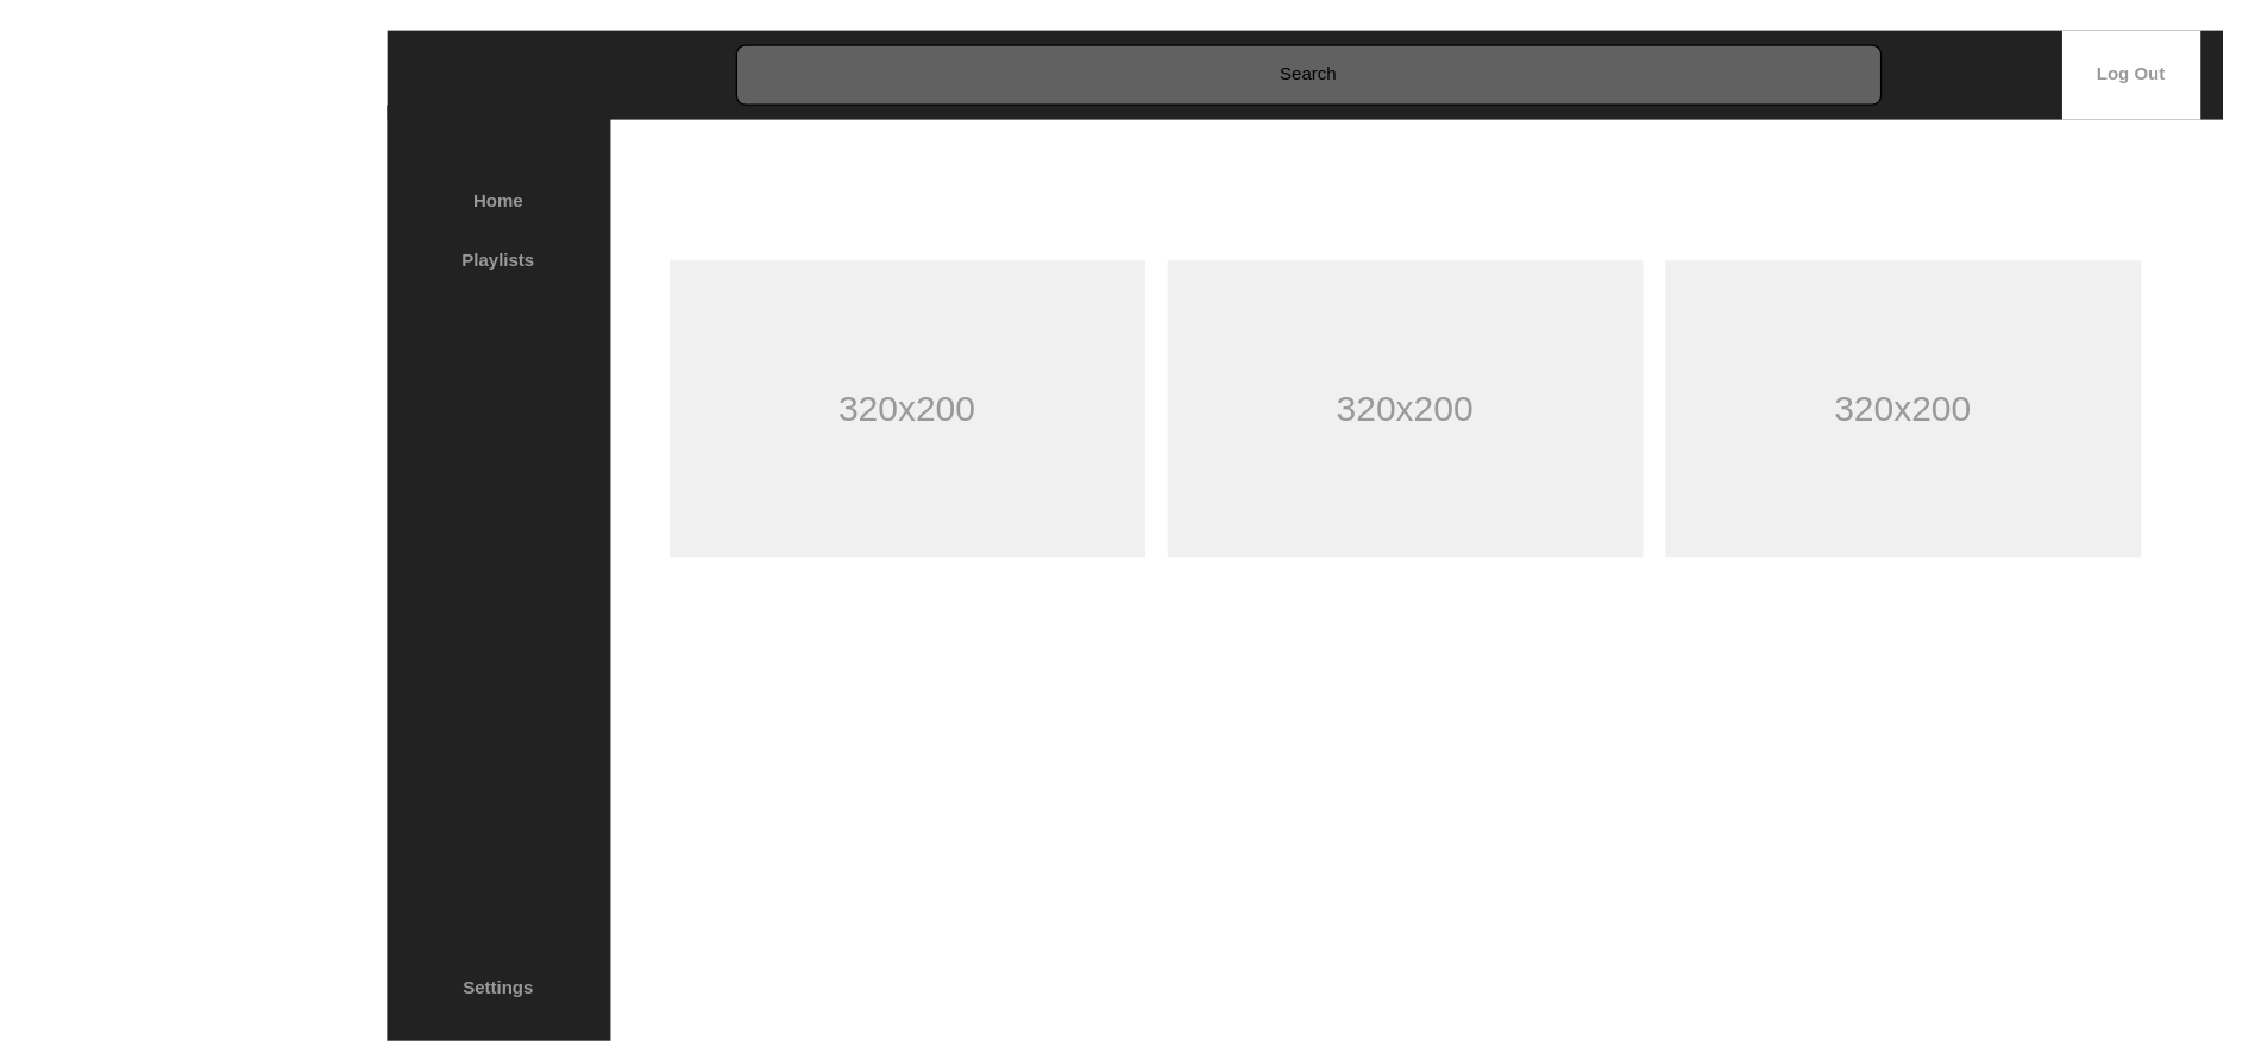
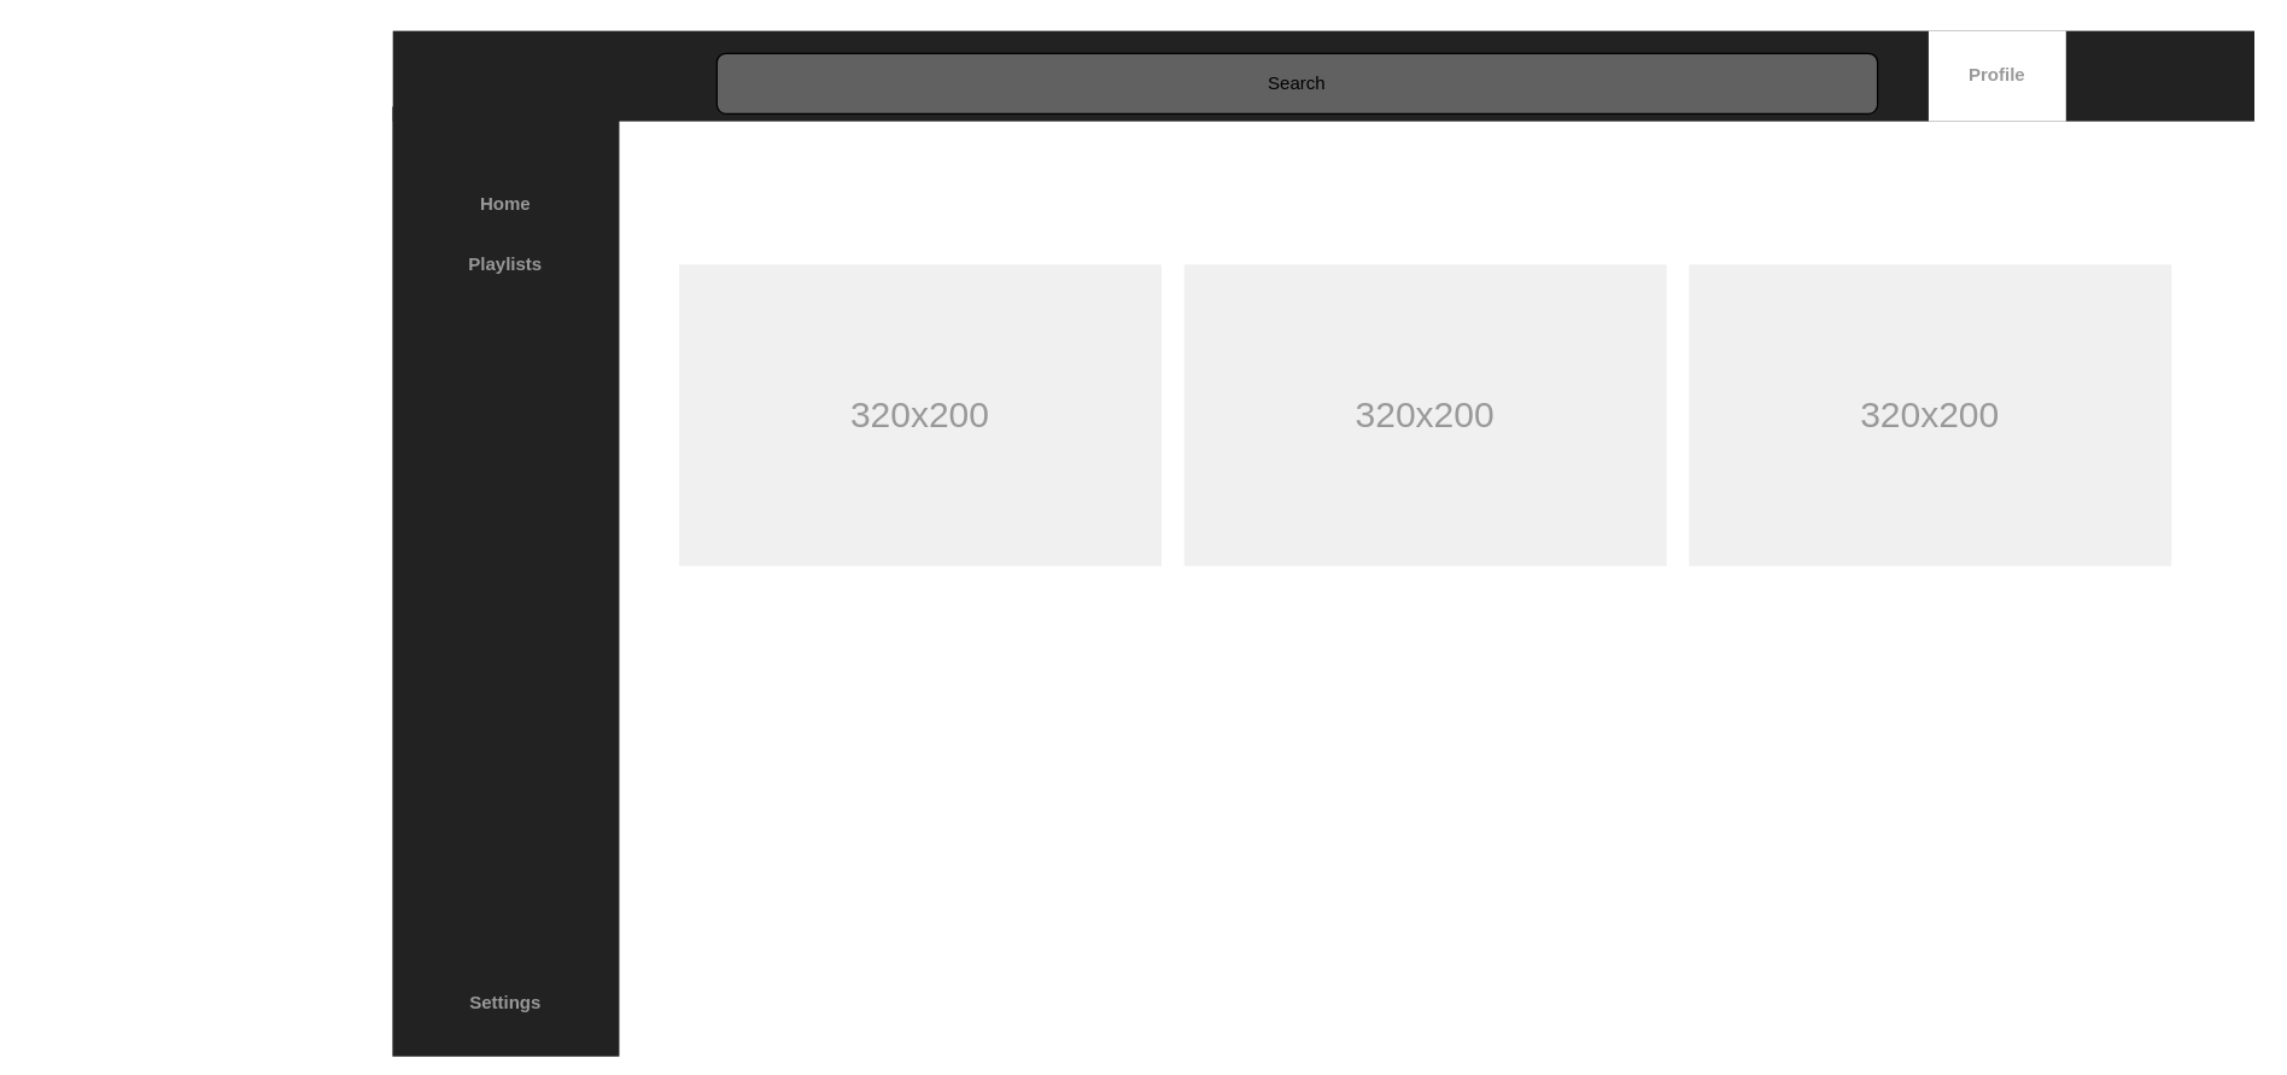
  <mxCell id="0" style=";html=1;" />
  <mxCell id="1" style=";html=1;" parent="0" />
  <mxCell id="2" value="" style="html=1;shadow=0;dashed=0;shape=mxgraph.bootstrap.rect;fillColor=#222222;strokeColor=none;whiteSpace=wrap;rounded=0;fontSize=12;fontColor=#000000;align=center;" parent="1" vertex="1"><mxGeometry width="1235" height="60" as="geometry" x="260" y="20" /></mxCell>
- <mxCell id="4" value="&lt;b&gt;Log Out&lt;/b&gt;" style="html=1;shadow=0;dashed=0;strokeColor=none;shape=mxgraph.bootstrap.rect;fontColor=#999999;whiteSpace=wrap;" parent="2" vertex="1"><mxGeometry x="1126.94" width="93.06" height="60" as="geometry" /></mxCell>
- <mxCell id="5" value="&lt;font color=&quot;#000000&quot;&gt;Search&lt;/font&gt;" style="rounded=1;whiteSpace=wrap;html=1;fillColor=#616161;" vertex="1" parent="2"><mxGeometry x="235" y="10" width="770" height="40" as="geometry" /></mxCell>
+ <mxCell id="3" value="&lt;b&gt;Profile&lt;/b&gt;" style="html=1;shadow=0;dashed=0;shape=mxgraph.bootstrap.rect;fontColor=#999999;whiteSpace=wrap;strokeWidth=0;strokeColor=none;" parent="2" vertex="1"><mxGeometry x="1018.87" width="91.13" height="60" as="geometry" /></mxCell>
+ <mxCell id="5" value="&lt;font color=&quot;#000000&quot;&gt;Search&lt;/font&gt;" style="rounded=1;whiteSpace=wrap;html=1;fillColor=#616161;" vertex="1" parent="2"><mxGeometry x="215" y="15" width="770" height="40" as="geometry" /></mxCell>
  <mxCell id="6" value="" style="html=1;shadow=0;dashed=0;shape=mxgraph.bootstrap.rrect;rSize=5;rounded=0;fontSize=12;align=center;strokeColor=none;" parent="1" vertex="1"><mxGeometry x="430" y="150" width="1030" height="250" as="geometry" /></mxCell>
  <mxCell id="7" value="" style="html=1;shadow=0;dashed=0;shape=mxgraph.bootstrap.rect;fillColor=#222222;strokeColor=none;whiteSpace=wrap;rounded=0;fontSize=12;fontColor=#000000;align=center;rotation=90;" vertex="1" parent="1"><mxGeometry x="20" y="310" width="630" height="150.5" as="geometry" /></mxCell>
  <mxCell id="8" value="&lt;b&gt;Home&lt;/b&gt;" style="html=1;shadow=0;dashed=0;fillColor=none;strokeColor=none;shape=mxgraph.bootstrap.rect;fontColor=#999999;whiteSpace=wrap;rotation=0;" vertex="1" parent="7"><mxGeometry x="278.93" y="-200" width="72.137" height="50" as="geometry" /></mxCell>
  <mxCell id="9" value="&lt;b&gt;Settings&lt;/b&gt;" style="html=1;shadow=0;dashed=0;fillColor=none;strokeColor=none;shape=mxgraph.bootstrap.rect;fontColor=#999999;whiteSpace=wrap;rotation=0;" vertex="1" parent="7"><mxGeometry x="278.93" y="330" width="72.137" height="50.24" as="geometry" /></mxCell>
  <mxCell id="10" value="&lt;b&gt;Playlists&lt;/b&gt;" style="html=1;shadow=0;dashed=0;fillColor=none;strokeColor=none;shape=mxgraph.bootstrap.rect;fontColor=#999999;whiteSpace=wrap;rotation=0;" vertex="1" parent="7"><mxGeometry x="278.93" y="-160" width="72.137" height="50.24" as="geometry" /></mxCell>
  <mxCell id="11" value="320x200" style="shape=rect;fontSize=24;fillColor=#f0f0f0;strokeColor=none;fontColor=#999999;whiteSpace=wrap;" parent="1" vertex="1"><mxGeometry x="450" y="175" width="320" height="200" as="geometry" /></mxCell>
  <mxCell id="12" value="320x200" style="shape=rect;fontSize=24;fillColor=#f0f0f0;strokeColor=none;fontColor=#999999;whiteSpace=wrap;" vertex="1" parent="1"><mxGeometry x="785" y="175" width="320" height="200" as="geometry" /></mxCell>
  <mxCell id="13" value="320x200" style="shape=rect;fontSize=24;fillColor=#f0f0f0;strokeColor=none;fontColor=#999999;whiteSpace=wrap;" vertex="1" parent="1"><mxGeometry x="1120" y="175" width="320" height="200" as="geometry" /></mxCell>
  <mxCell id="14" value="&lt;b&gt;&lt;font style=&quot;font-size: 24px&quot; color=&quot;#ffffff&quot;&gt;Playlists&lt;/font&gt;&lt;/b&gt;" style="html=1;shadow=0;dashed=0;fillColor=none;strokeColor=none;shape=mxgraph.bootstrap.rect;fontColor=#999999;whiteSpace=wrap;rotation=0;" vertex="1" parent="1"><mxGeometry x="440" y="85" width="120" height="90" as="geometry" /></mxCell>
